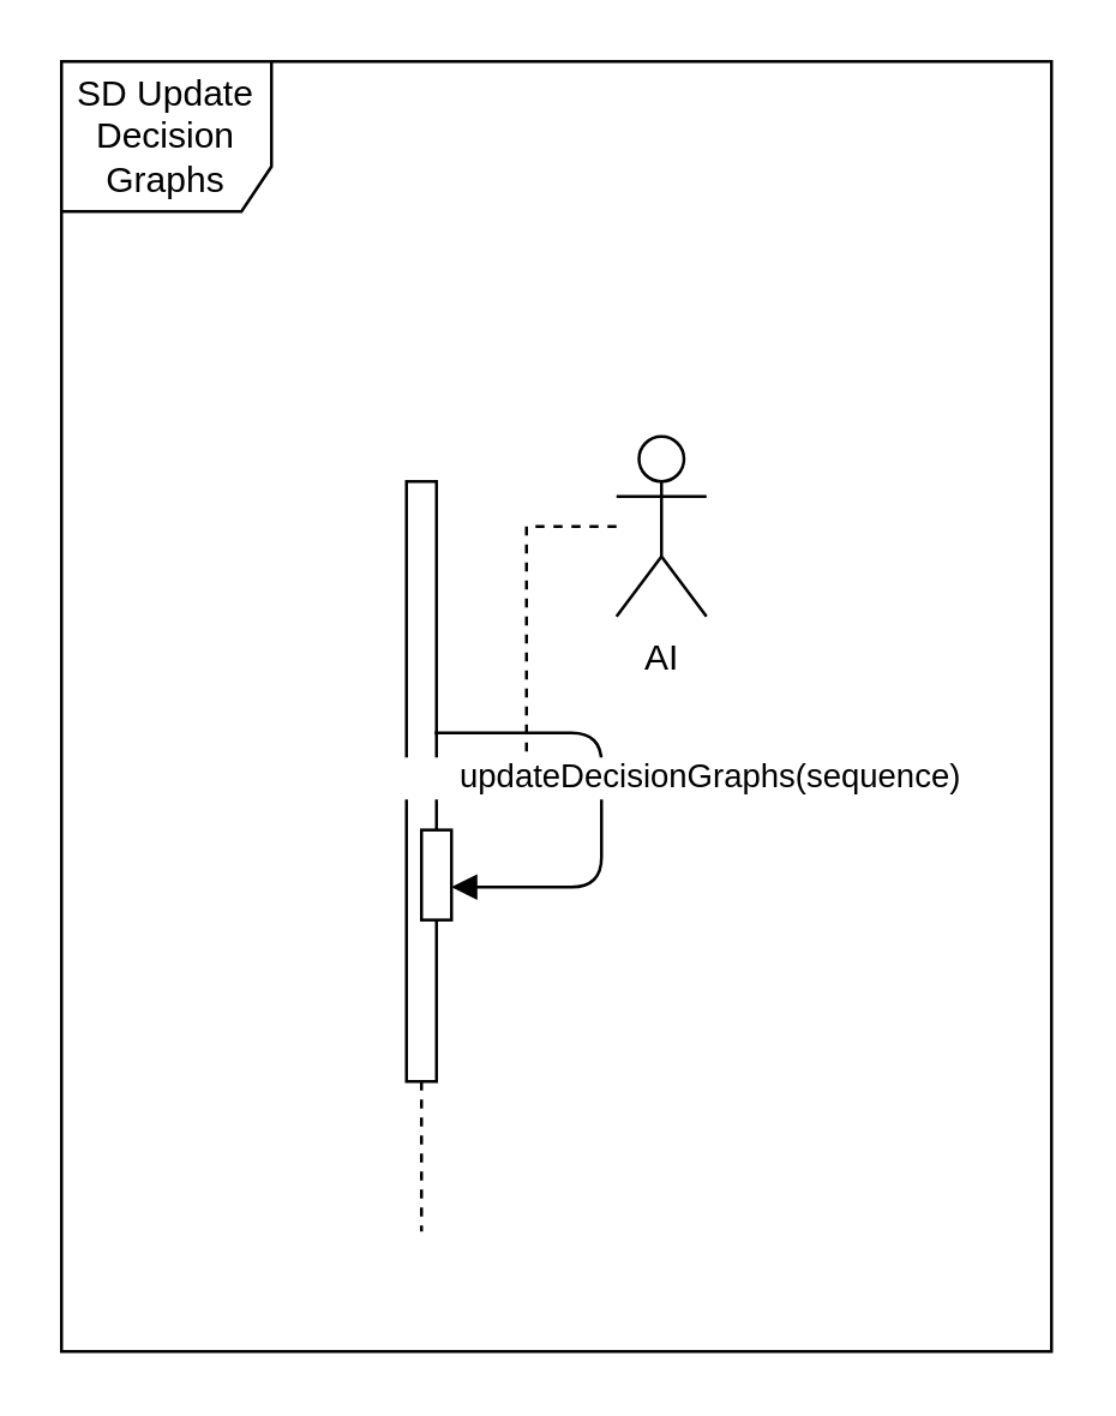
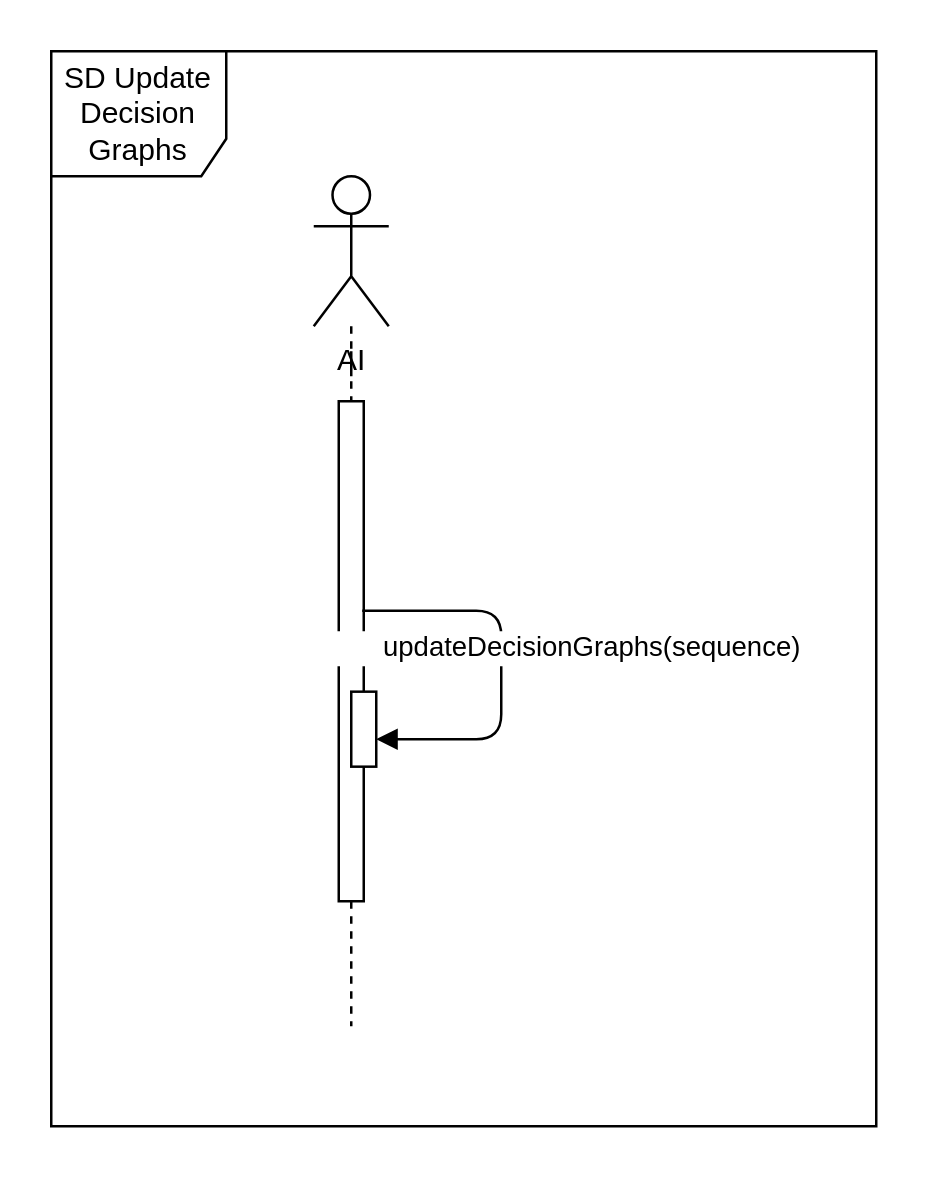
  <mxCell id="0" />
  <mxCell id="1" parent="0" />
  <mxCell id="2" value="SD Update Decision Graphs" style="shape=umlFrame;whiteSpace=wrap;html=1;width=70;height=50;" vertex="1" parent="1"><mxGeometry x="20" y="20" width="330" height="430" as="geometry" /></mxCell>
  <mxCell id="3" style="edgeStyle=orthogonalEdgeStyle;rounded=0;orthogonalLoop=1;jettySize=auto;html=1;endArrow=none;endFill=0;dashed=1;" edge="1" parent="1" source="4" target="6"><mxGeometry relative="1" as="geometry" /></mxCell>
- <mxCell id="4" value="AI" style="shape=umlActor;verticalLabelPosition=bottom;verticalAlign=top;html=1;outlineConnect=0;" vertex="1" parent="1"><mxGeometry x="205" y="145" width="30" height="60" as="geometry" /></mxCell>
+ <mxCell id="4" value="AI" style="shape=umlActor;verticalLabelPosition=bottom;verticalAlign=top;html=1;outlineConnect=0;" vertex="1" parent="1"><mxGeometry x="125" y="70" width="30" height="60" as="geometry" /></mxCell>
  <mxCell id="5" style="edgeStyle=orthogonalEdgeStyle;rounded=0;orthogonalLoop=1;jettySize=auto;html=1;dashed=1;endArrow=none;endFill=0;" edge="1" parent="1" source="6"><mxGeometry relative="1" as="geometry"><mxPoint x="140" y="410" as="targetPoint" /></mxGeometry></mxCell>
  <mxCell id="6" value="" style="points=[];perimeter=orthogonalPerimeter;rounded=0;shadow=0;strokeWidth=1;" vertex="1" parent="1"><mxGeometry x="135" y="160" width="10" height="200" as="geometry" /></mxCell>
  <mxCell id="7" value="                        updateDecisionGraphs(sequence)" style="verticalAlign=bottom;endArrow=block;shadow=0;strokeWidth=1;edgeStyle=orthogonalEdgeStyle;exitX=0.94;exitY=0.093;exitDx=0;exitDy=0;exitPerimeter=0;" edge="1" parent="1"><mxGeometry relative="1" as="geometry"><mxPoint x="144.4" y="243.84" as="sourcePoint" /><mxPoint x="150" y="295.17" as="targetPoint" /><Array as="points"><mxPoint x="200" y="244.17" /><mxPoint x="200" y="295.17" /></Array></mxGeometry></mxCell>
  <mxCell id="8" value="" style="points=[];perimeter=orthogonalPerimeter;rounded=0;shadow=0;strokeWidth=1;" vertex="1" parent="1"><mxGeometry x="140" y="276.17" width="10" height="30" as="geometry" /></mxCell>
